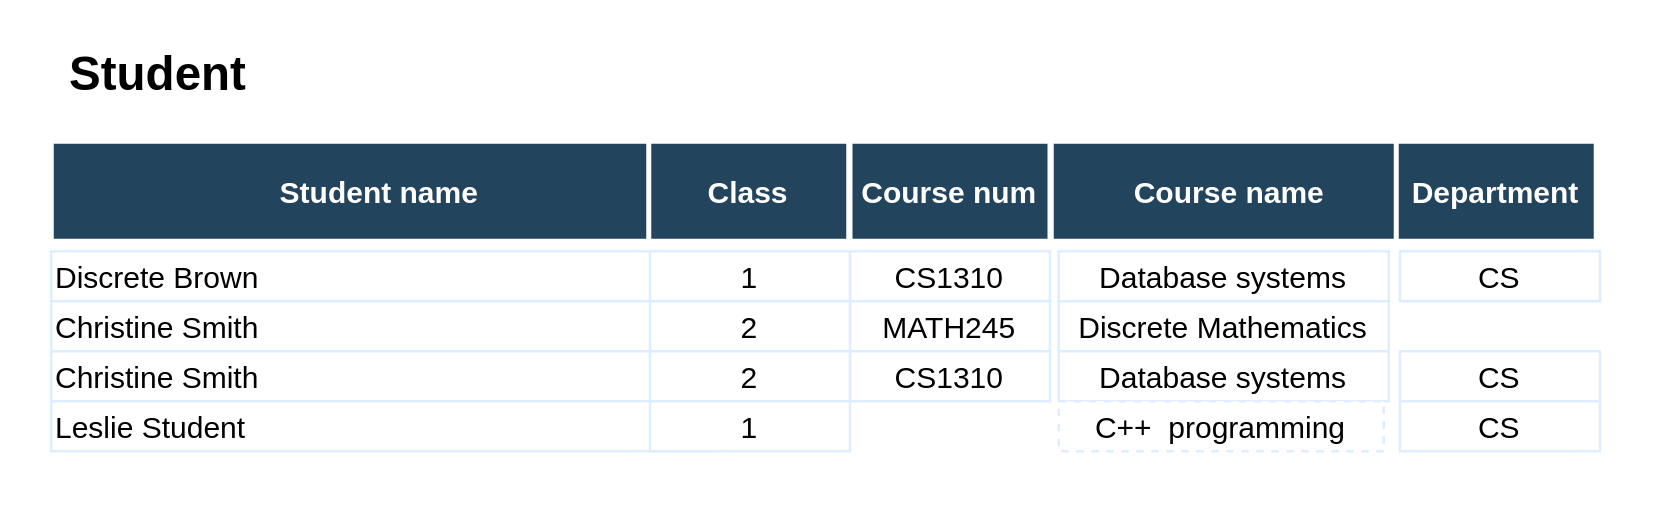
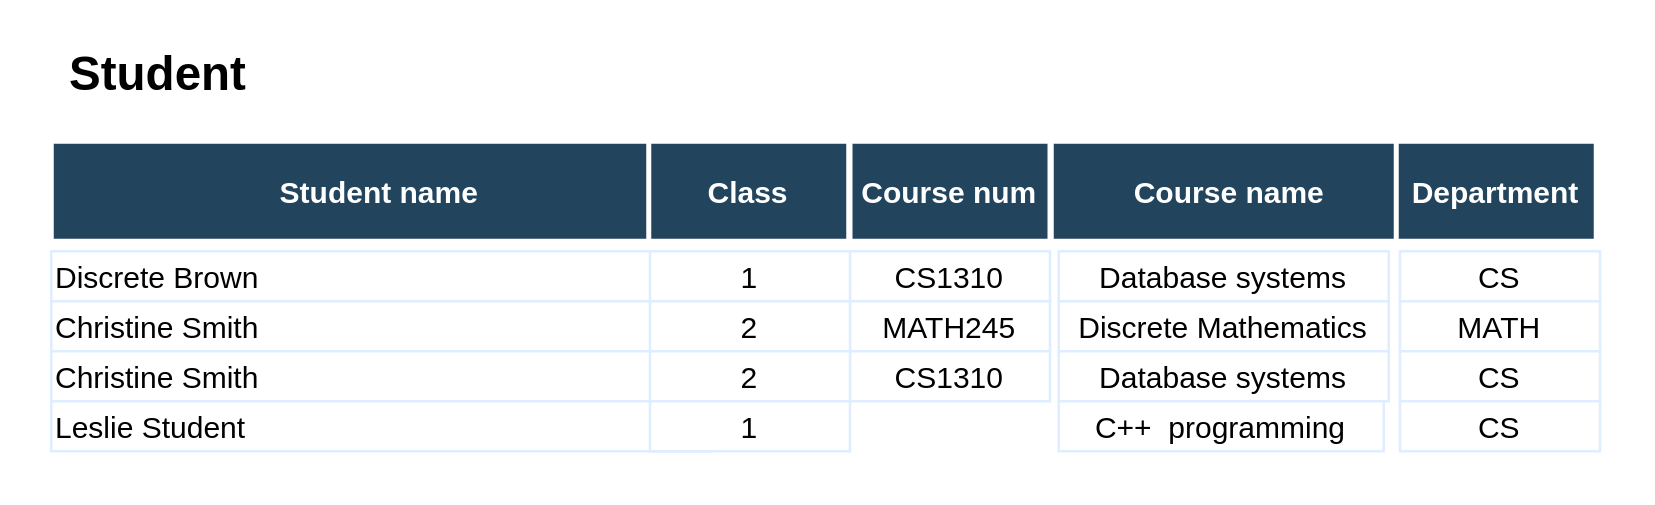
  <mxCell id="0" />
  <mxCell id="1" parent="0" />
  <mxCell id="2" value="Discrete Brown" style="align=left;strokeColor=#DEEDFF" parent="1" vertex="1"><mxGeometry x="20" y="100" width="263" height="20" as="geometry" /></mxCell>
  <mxCell id="3" value="CS1310" style="strokeColor=#DEEDFF" parent="1" vertex="1"><mxGeometry x="339.5" y="100" width="80.0" height="20" as="geometry" /></mxCell>
  <mxCell id="4" value="Database systems" style="strokeColor=#DEEDFF" parent="1" vertex="1"><mxGeometry x="423" y="100" width="132" height="20" as="geometry" /></mxCell>
  <mxCell id="5" value="CS" style="strokeColor=#DEEDFF" parent="1" vertex="1"><mxGeometry x="559.5" y="100" width="80.0" height="20" as="geometry" /></mxCell>
  <mxCell id="6" value="Christine Smith" style="align=left;strokeColor=#DEEDFF" parent="1" vertex="1"><mxGeometry x="20" y="120" width="263" height="20" as="geometry" /></mxCell>
  <mxCell id="7" value="MATH245" style="strokeColor=#DEEDFF" parent="1" vertex="1"><mxGeometry x="339.5" y="120" width="80.0" height="20" as="geometry" /></mxCell>
  <mxCell id="8" value="Discrete Mathematics" style="strokeColor=#DEEDFF" parent="1" vertex="1"><mxGeometry x="423" y="120" width="132" height="20" as="geometry" /></mxCell>
+ <mxCell id="9" value="MATH" style="strokeColor=#DEEDFF" parent="1" vertex="1"><mxGeometry x="559.5" y="120" width="80.0" height="20" as="geometry" /></mxCell>
  <mxCell id="10" value="Christine Smith" style="align=left;strokeColor=#DEEDFF" parent="1" vertex="1"><mxGeometry x="20" y="140" width="263" height="20" as="geometry" /></mxCell>
  <mxCell id="11" value="CS1310" style="strokeColor=#DEEDFF" parent="1" vertex="1"><mxGeometry x="339.5" y="140" width="80.0" height="20" as="geometry" /></mxCell>
  <mxCell id="12" value="Database systems" style="strokeColor=#DEEDFF" parent="1" vertex="1"><mxGeometry x="423" y="140" width="132" height="20" as="geometry" /></mxCell>
  <mxCell id="13" value="CS" style="strokeColor=#DEEDFF" parent="1" vertex="1"><mxGeometry x="559.5" y="140" width="80.0" height="20" as="geometry" /></mxCell>
  <mxCell id="14" value="Leslie Student" style="align=left;strokeColor=#DEEDFF" parent="1" vertex="1"><mxGeometry x="20" y="160" width="264" height="20" as="geometry" /></mxCell>
- <mxCell id="15" value="C++  programming" style="strokeColor=#DEEDFF;dashed=1;" parent="1" vertex="1"><mxGeometry x="423" y="160" width="130" height="20" as="geometry" /></mxCell>
+ <mxCell id="15" value="C++  programming" style="strokeColor=#DEEDFF" parent="1" vertex="1"><mxGeometry x="423" y="160" width="130" height="20" as="geometry" /></mxCell>
  <mxCell id="16" value="CS" style="strokeColor=#DEEDFF" parent="1" vertex="1"><mxGeometry x="559.5" y="160" width="80.0" height="20" as="geometry" /></mxCell>
  <mxCell id="17" value="Student name" style="fillColor=#23445D;strokeColor=#FFFFFF;strokeWidth=2;fontColor=#FFFFFF;fontStyle=1" parent="1" vertex="1"><mxGeometry x="20" y="56" width="263" height="40" as="geometry" /></mxCell>
  <mxCell id="18" value="Course num" style="fillColor=#23445D;strokeColor=#FFFFFF;strokeWidth=2;fontColor=#FFFFFF;fontStyle=1" parent="1" vertex="1"><mxGeometry x="339.5" y="56" width="80.0" height="40.0" as="geometry" /></mxCell>
  <mxCell id="19" value="Course name" style="fillColor=#23445D;strokeColor=#FFFFFF;strokeWidth=2;fontColor=#FFFFFF;fontStyle=1" parent="1" vertex="1"><mxGeometry x="420" y="56" width="143" height="40" as="geometry" /></mxCell>
  <mxCell id="20" value="Department" style="fillColor=#23445D;strokeColor=#FFFFFF;strokeWidth=2;fontColor=#FFFFFF;fontStyle=1" parent="1" vertex="1"><mxGeometry x="558" y="56" width="80.0" height="40.0" as="geometry" /></mxCell>
  <mxCell id="21" value="1" style="strokeColor=#DEEDFF" parent="1" vertex="1"><mxGeometry x="259.5" y="100" width="80.0" height="20" as="geometry" /></mxCell>
  <mxCell id="22" value="2" style="strokeColor=#DEEDFF" parent="1" vertex="1"><mxGeometry x="259.5" y="120" width="80.0" height="20" as="geometry" /></mxCell>
  <mxCell id="23" value="2" style="strokeColor=#DEEDFF" parent="1" vertex="1"><mxGeometry x="259.5" y="140" width="80.0" height="20" as="geometry" /></mxCell>
  <mxCell id="24" value="1" style="strokeColor=#DEEDFF" parent="1" vertex="1"><mxGeometry x="259.5" y="160" width="80.0" height="20" as="geometry" /></mxCell>
  <mxCell id="25" value="Class" style="fillColor=#23445D;strokeColor=#FFFFFF;strokeWidth=2;fontColor=#FFFFFF;fontStyle=1" parent="1" vertex="1"><mxGeometry x="259" y="56" width="80.0" height="40.0" as="geometry" /></mxCell>
  <mxCell id="26" value="Student" style="text;html=1;strokeColor=none;fillColor=none;align=center;verticalAlign=middle;whiteSpace=wrap;rounded=0;fontSize=19;fontStyle=1" vertex="1" parent="1"><mxGeometry x="43" y="20" width="40" height="20" as="geometry" /></mxCell>
